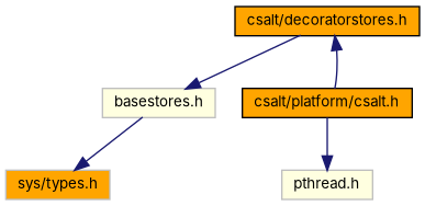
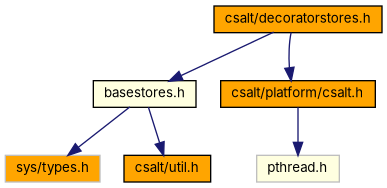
  digraph {
    fontname=Inter
    node [color=black fillcolor=orange fontname=Inter fontsize=10 shape=record style=filled]
    edge [color=midnightblue fontname=Inter fontsize=10 labelfontname=Helvetica labelfontsize=10 style=solid]
    n1 [fontcolor=black height=0.2 label="csalt/decoratorstores.h" width=0.4]
-   n2 [color=grey75 fillcolor=lightyellow height=0.2 label="basestores.h" width=0.4]
+   n2 [fillcolor=lightyellow height=0.2 label="basestores.h" width=0.4]
    n3 [height=0.2 label="csalt/platform/csalt.h" width=0.4]
    n4 [color=grey75 height=0.2 label="sys/types.h" width=0.4]
+   n5 [height=0.2 label="csalt/util.h" width=0.4]
    n6 [color=grey75 fillcolor=lightyellow height=0.2 label="pthread.h" width=0.4]
    n1 -> n2
-   n3 -> n1
+   n1 -> n3
    n2 -> n4
+   n2 -> n5
    n3 -> n6
  }
